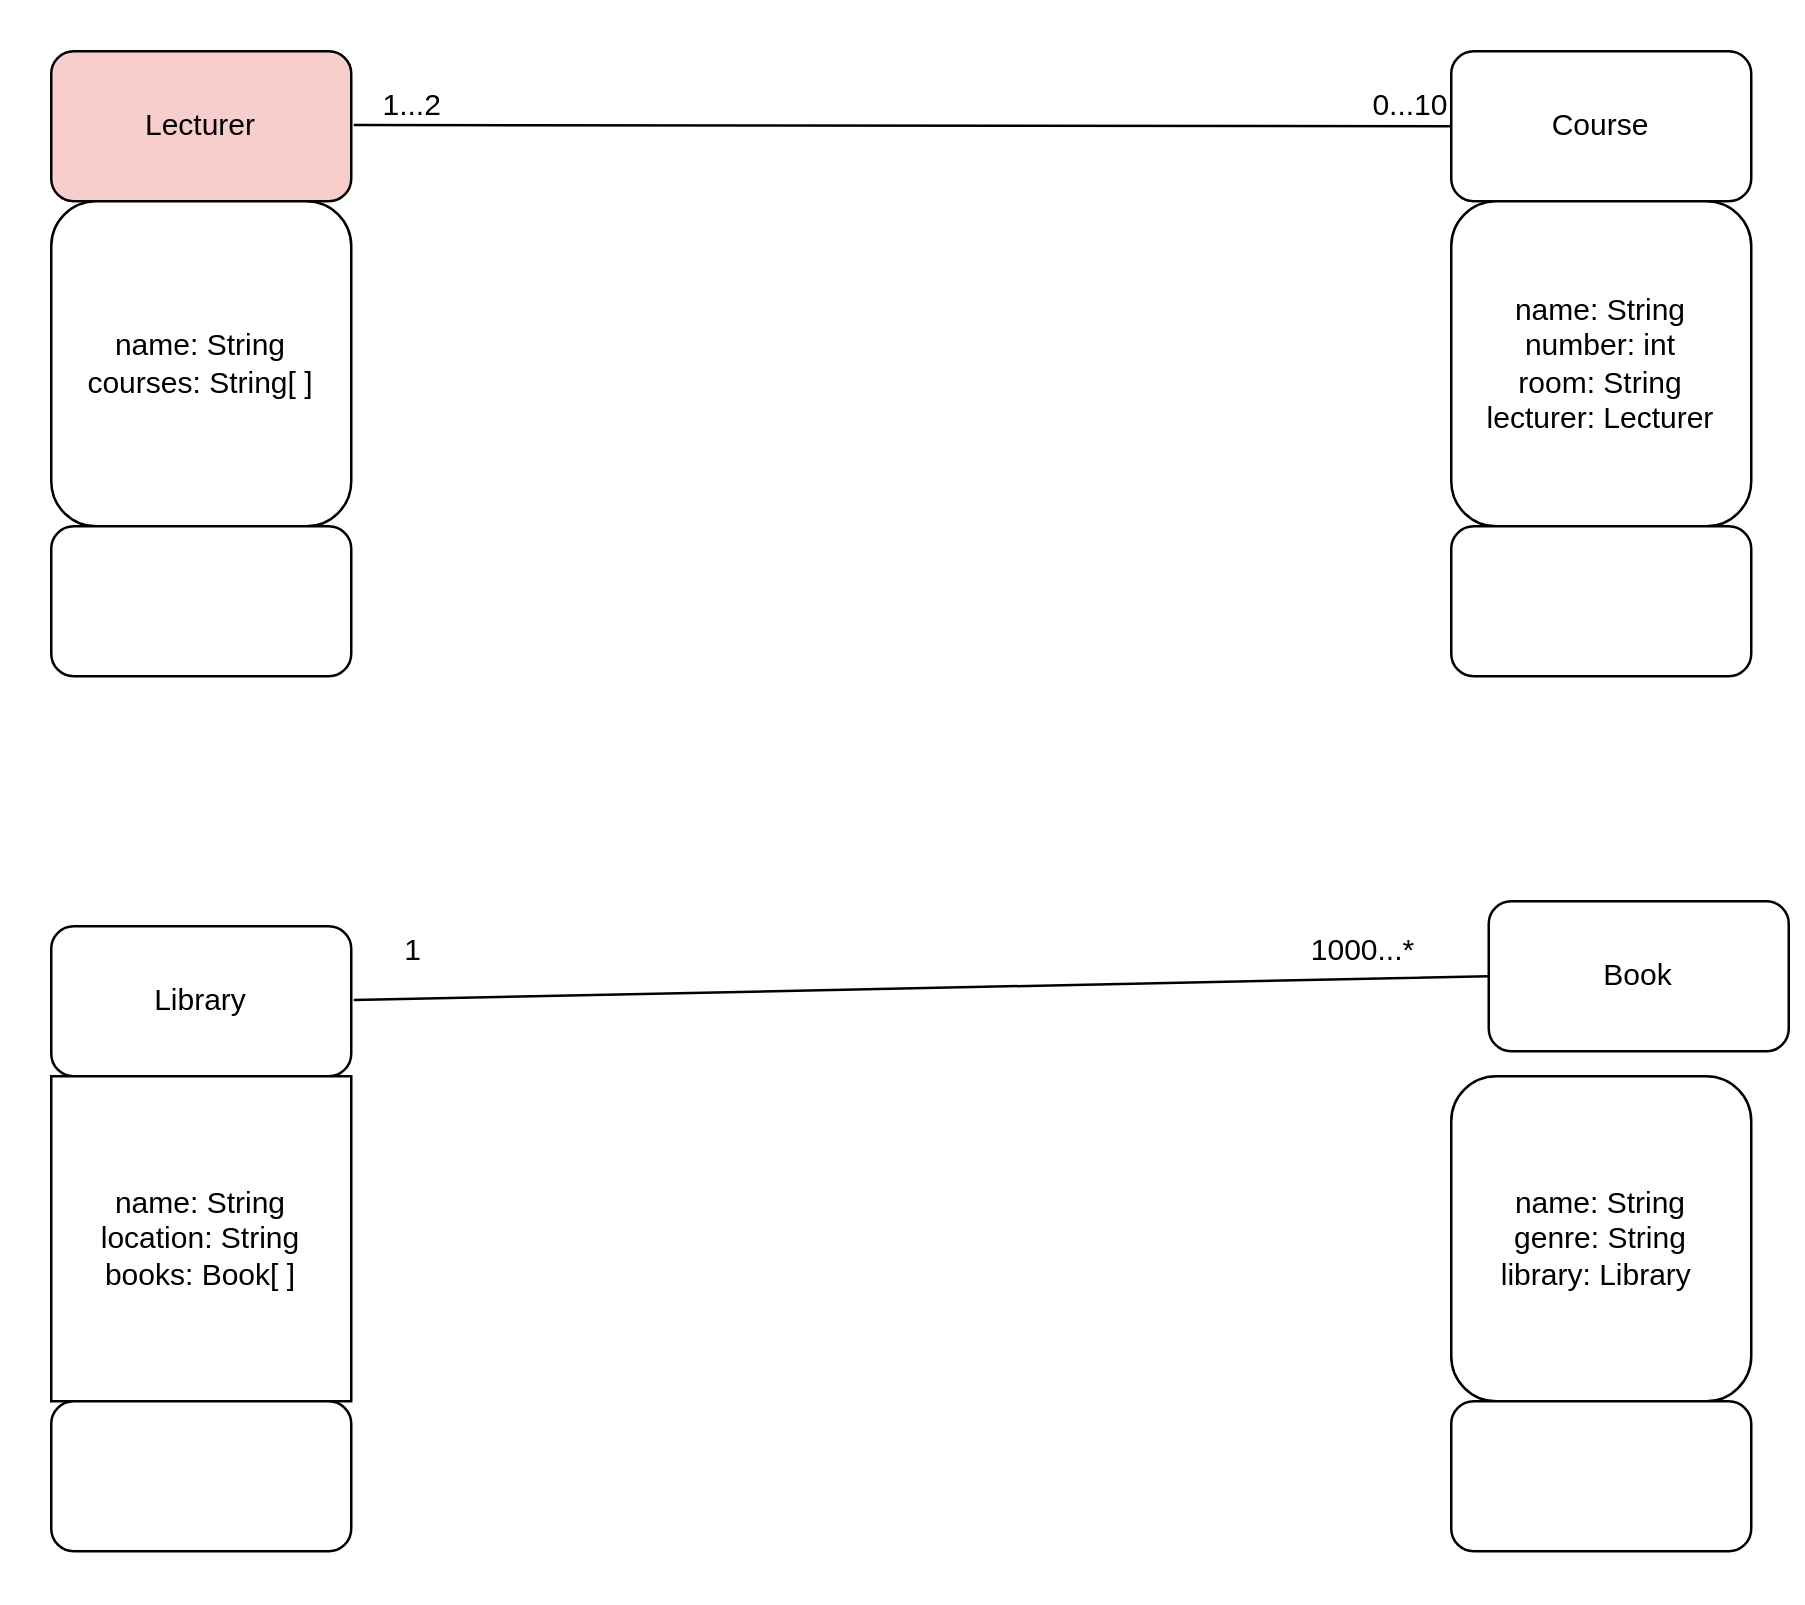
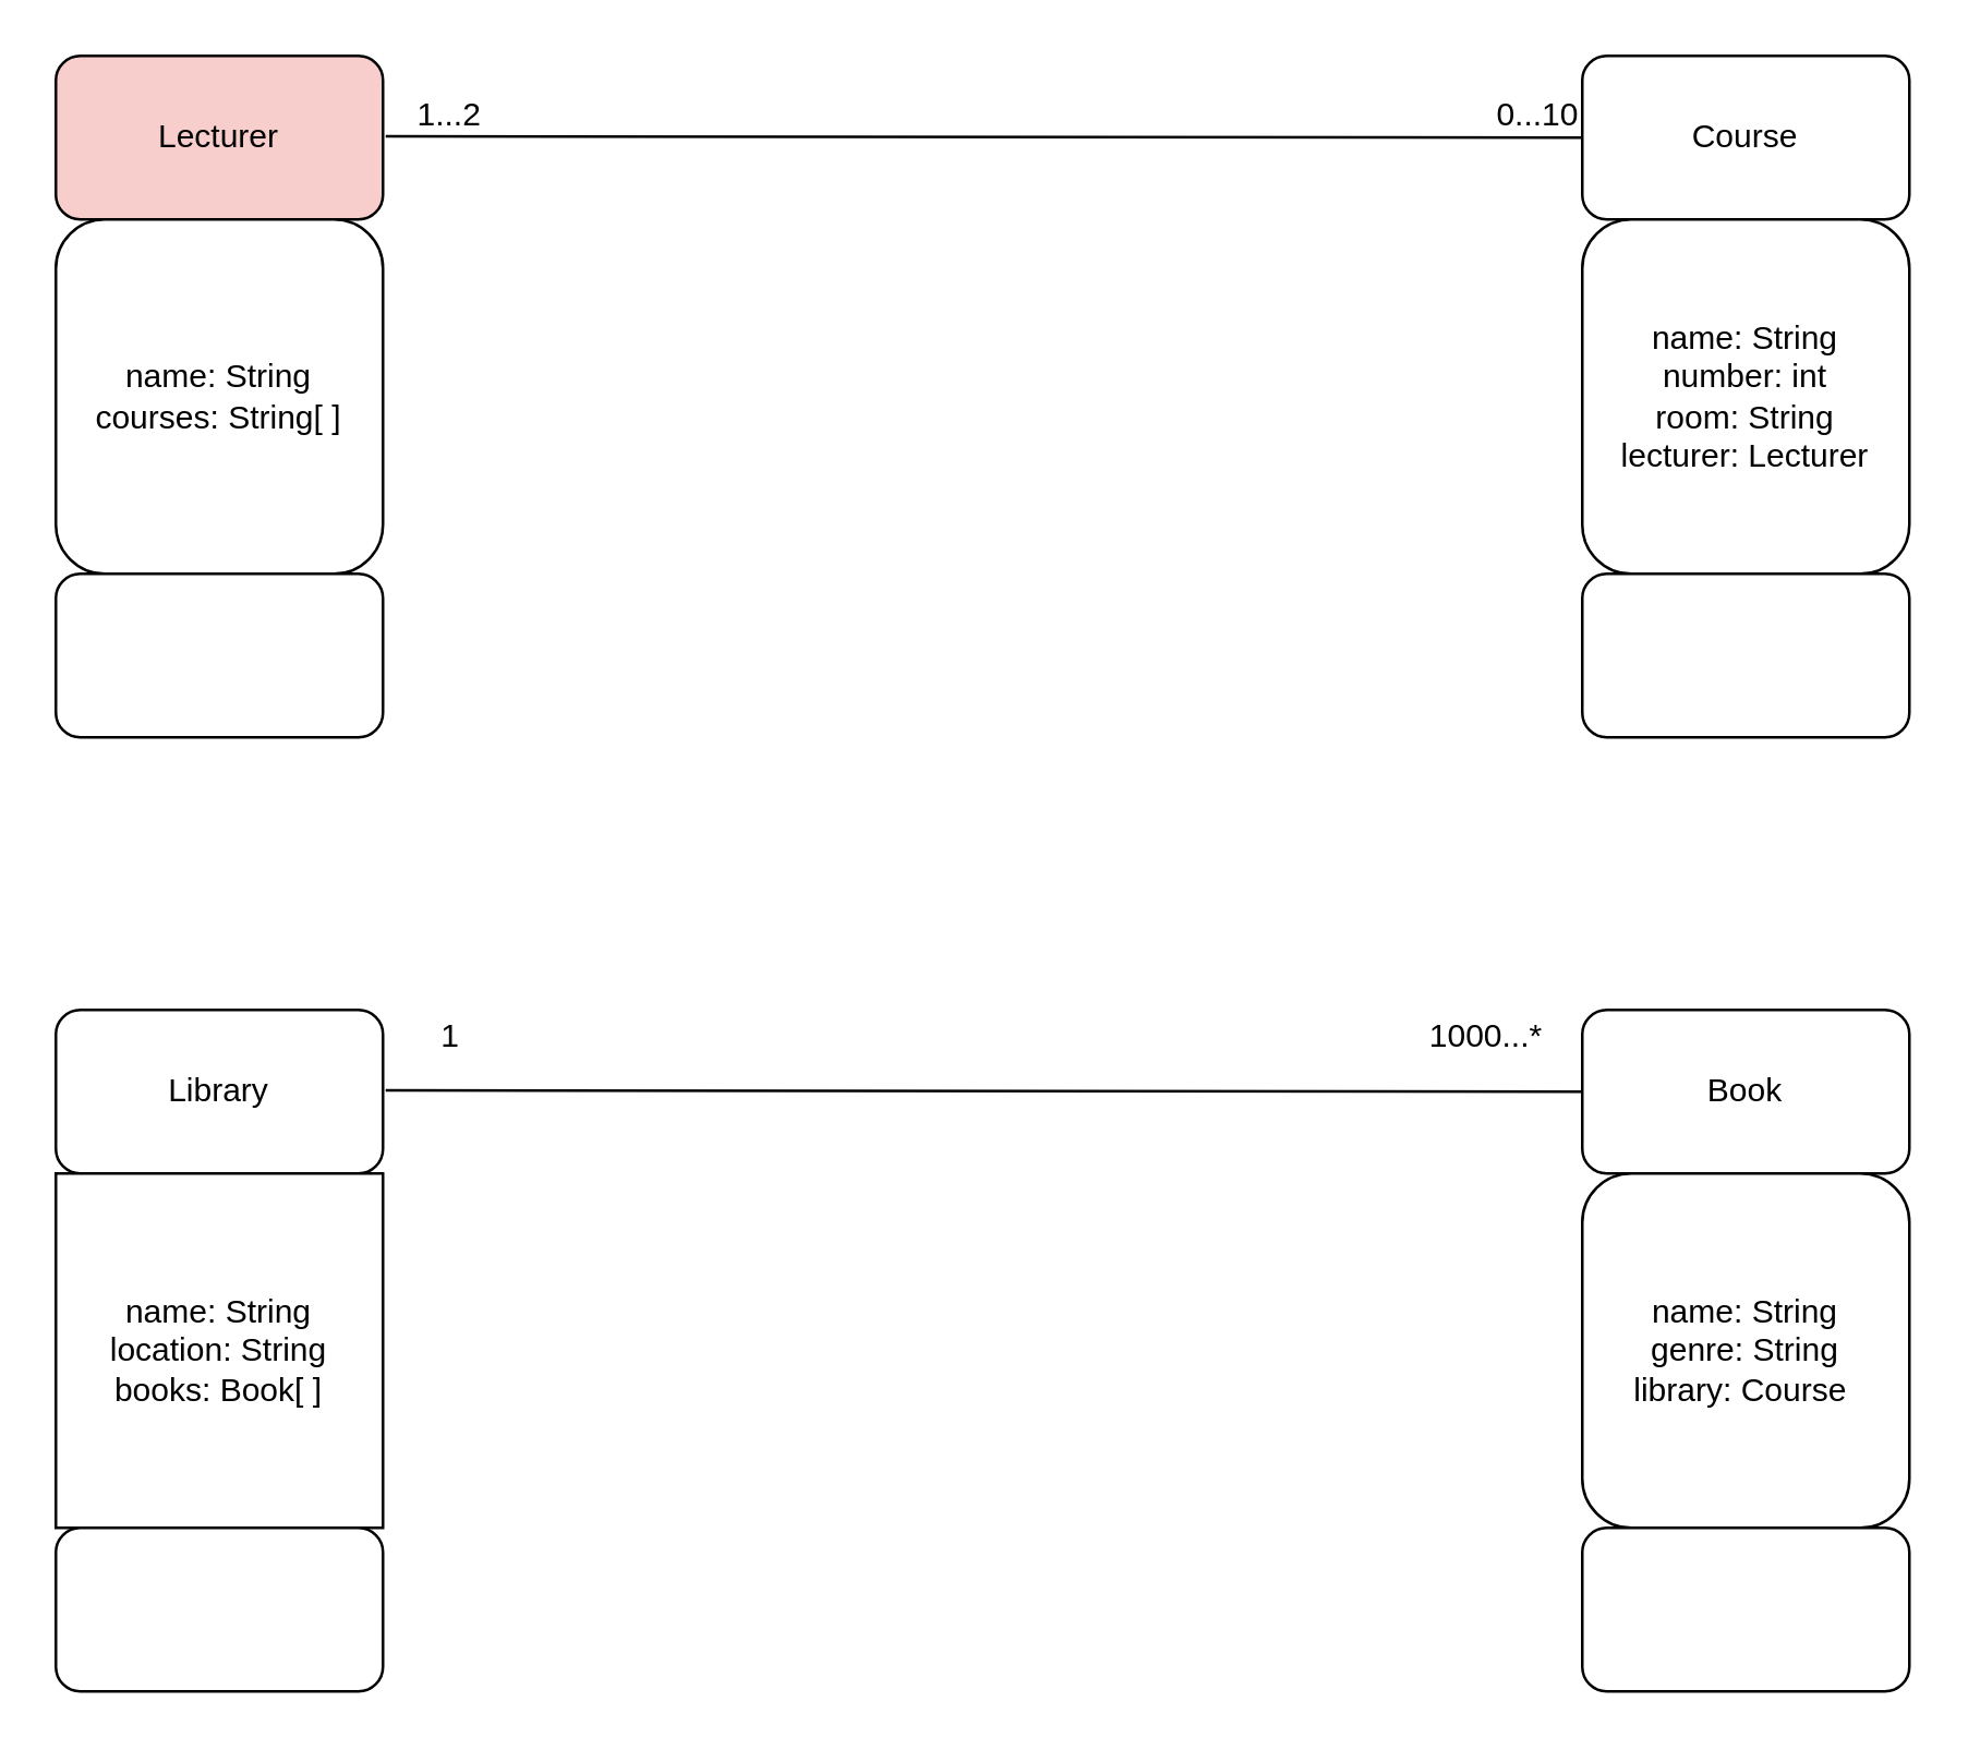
  <mxCell id="0" />
  <mxCell id="1" parent="0" />
  <mxCell id="2" value="Lecturer" style="rounded=1;whiteSpace=wrap;html=1;fillColor=#f8cecc;" vertex="1" parent="1"><mxGeometry x="20" y="20" width="120" height="60" as="geometry" /></mxCell>
  <mxCell id="3" value="Course" style="rounded=1;whiteSpace=wrap;html=1;" vertex="1" parent="1"><mxGeometry x="580" y="20" width="120" height="60" as="geometry" /></mxCell>
  <mxCell id="4" value="name: String&lt;div&gt;courses: String[ ]&lt;/div&gt;" style="rounded=1;whiteSpace=wrap;html=1;" vertex="1" parent="1"><mxGeometry x="20" y="80" width="120" height="130" as="geometry" /></mxCell>
  <mxCell id="5" value="" style="rounded=1;whiteSpace=wrap;html=1;" vertex="1" parent="1"><mxGeometry x="20" y="210" width="120" height="60" as="geometry" /></mxCell>
  <mxCell id="6" value="name: String&lt;div&gt;number: int&lt;/div&gt;&lt;div&gt;room: String&lt;/div&gt;&lt;div&gt;lecturer: Lecturer&lt;/div&gt;" style="rounded=1;whiteSpace=wrap;html=1;" vertex="1" parent="1"><mxGeometry x="580" y="80" width="120" height="130" as="geometry" /></mxCell>
  <mxCell id="7" value="" style="rounded=1;whiteSpace=wrap;html=1;" vertex="1" parent="1"><mxGeometry x="580" y="210" width="120" height="60" as="geometry" /></mxCell>
  <mxCell id="8" value="" style="endArrow=none;html=1;rounded=0;entryX=0;entryY=0.5;entryDx=0;entryDy=0;" edge="1" parent="1" target="3"><mxGeometry relative="1" as="geometry"><mxPoint x="141" y="49.5" as="sourcePoint" /><mxPoint x="300" y="49.5" as="targetPoint" /></mxGeometry></mxCell>
  <mxCell id="9" value="1...2" style="resizable=0;html=1;whiteSpace=wrap;align=left;verticalAlign=bottom;" connectable="0" vertex="1" parent="8"><mxGeometry x="-1" relative="1" as="geometry"><mxPoint x="10" as="offset" /></mxGeometry></mxCell>
  <mxCell id="10" value="0...10" style="resizable=0;html=1;whiteSpace=wrap;align=right;verticalAlign=bottom;" connectable="0" vertex="1" parent="8"><mxGeometry x="1" relative="1" as="geometry" /></mxCell>
  <mxCell id="11" value="Library" style="rounded=1;whiteSpace=wrap;html=1;" vertex="1" parent="1"><mxGeometry x="20" y="370" width="120" height="60" as="geometry" /></mxCell>
- <mxCell id="12" value="Book" style="rounded=1;whiteSpace=wrap;html=1;" vertex="1" parent="1"><mxGeometry x="595" y="360" width="120" height="60" as="geometry" /></mxCell>
+ <mxCell id="12" value="Book" style="rounded=1;whiteSpace=wrap;html=1;" vertex="1" parent="1"><mxGeometry x="580" y="370" width="120" height="60" as="geometry" /></mxCell>
  <mxCell id="13" value="name: String&lt;div&gt;location: String&lt;/div&gt;&lt;div&gt;books: Book[ ]&lt;/div&gt;" style="whiteSpace=wrap;html=1;rounded=0;" vertex="1" parent="1"><mxGeometry x="20" y="430" width="120" height="130" as="geometry" /></mxCell>
  <mxCell id="14" value="" style="rounded=1;whiteSpace=wrap;html=1;" vertex="1" parent="1"><mxGeometry x="20" y="560" width="120" height="60" as="geometry" /></mxCell>
- <mxCell id="15" value="name: String&lt;div&gt;genre: String&lt;/div&gt;&lt;div&gt;library: Library&amp;nbsp;&lt;/div&gt;" style="rounded=1;whiteSpace=wrap;html=1;" vertex="1" parent="1"><mxGeometry x="580" y="430" width="120" height="130" as="geometry" /></mxCell>
+ <mxCell id="15" value="name: String&lt;div&gt;genre: String&lt;/div&gt;&lt;div&gt;library: Course&amp;nbsp;&lt;/div&gt;" style="rounded=1;whiteSpace=wrap;html=1;" vertex="1" parent="1"><mxGeometry x="580" y="430" width="120" height="130" as="geometry" /></mxCell>
  <mxCell id="16" value="" style="rounded=1;whiteSpace=wrap;html=1;" vertex="1" parent="1"><mxGeometry x="580" y="560" width="120" height="60" as="geometry" /></mxCell>
  <mxCell id="17" value="" style="endArrow=none;html=1;rounded=0;entryX=0;entryY=0.5;entryDx=0;entryDy=0;" edge="1" parent="1" target="12"><mxGeometry relative="1" as="geometry"><mxPoint x="141" y="399.5" as="sourcePoint" /><mxPoint x="300" y="399.5" as="targetPoint" /></mxGeometry></mxCell>
  <mxCell id="18" value="1" style="rounded=1;whiteSpace=wrap;html=1;strokeColor=none;" vertex="1" parent="1"><mxGeometry x="150" y="370" width="30" height="20" as="geometry" /></mxCell>
  <mxCell id="19" value="1000...*" style="rounded=1;whiteSpace=wrap;html=1;strokeColor=none;" vertex="1" parent="1"><mxGeometry x="520" y="370" width="50" height="20" as="geometry" /></mxCell>
